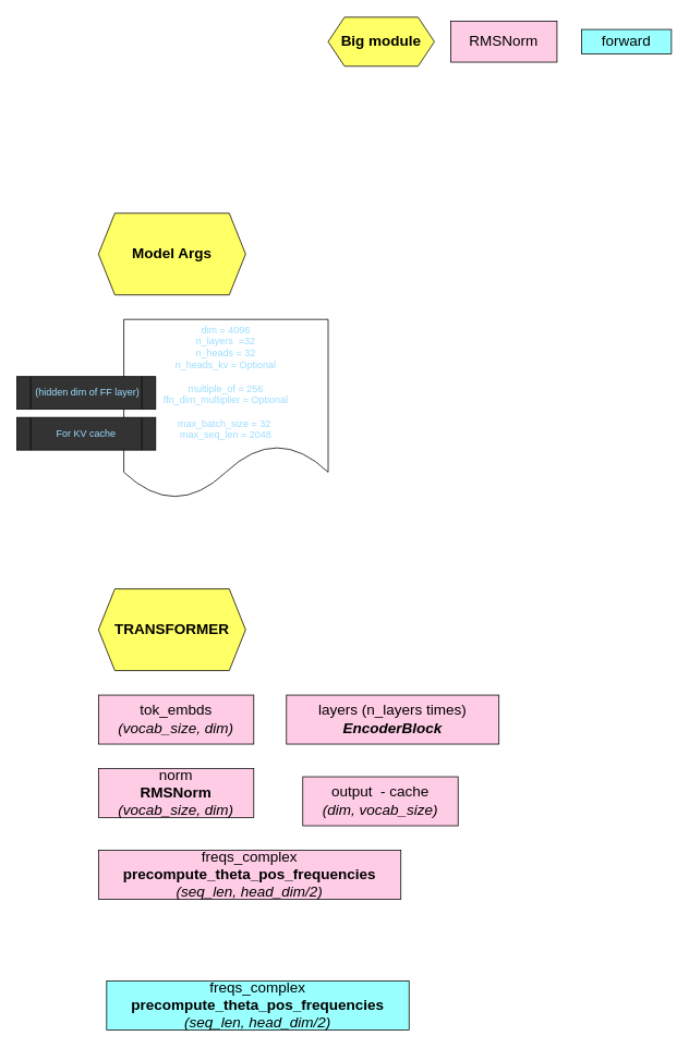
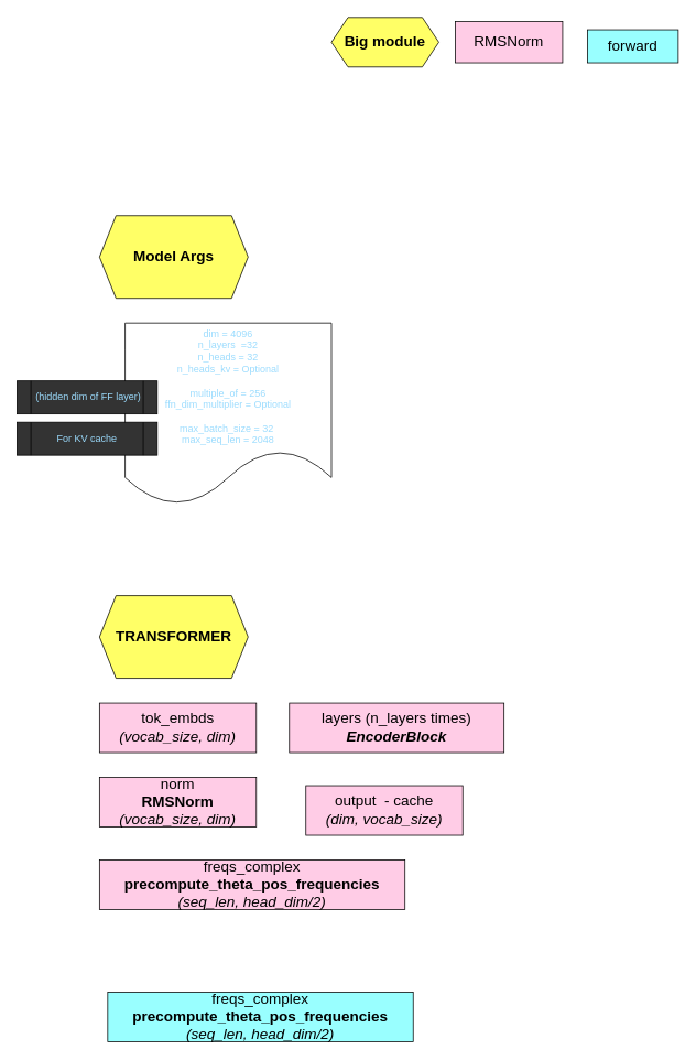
  <mxCell id="0" />
  <mxCell id="1" parent="0" />
  <mxCell id="2" value="&lt;font color=&quot;#9cdcfe&quot;&gt;dim = 4096&lt;br&gt;n_layers&amp;nbsp; =32&lt;br&gt;n_heads = 32&lt;br&gt;n_heads_kv = Optional&lt;br&gt;&lt;br&gt;multiple_of = 256&lt;br&gt;ffn_dim_multiplier = Optional&lt;br&gt;&lt;br&gt;max_batch_size = 32&amp;nbsp;&lt;br&gt;max_seq_len = 2048&lt;br&gt;&lt;/font&gt;" style="shape=document;whiteSpace=wrap;html=1;boundedLbl=1;" parent="1" vertex="1"><mxGeometry x="151" y="390" width="250" height="220" as="geometry" /></mxCell>
  <mxCell id="3" value="&lt;span style=&quot;color: rgb(156, 220, 254);&quot;&gt;&amp;nbsp;(hidden dim of FF layer)&lt;/span&gt;" style="shape=process;whiteSpace=wrap;html=1;backgroundOutline=1;fillColor=#333333;" parent="1" vertex="1"><mxGeometry x="20" y="460" width="170" height="40" as="geometry" /></mxCell>
  <mxCell id="4" value="&lt;span style=&quot;color: rgb(156, 220, 254);&quot;&gt;For KV cache&lt;/span&gt;" style="shape=process;whiteSpace=wrap;html=1;backgroundOutline=1;fillColor=#333333;" parent="1" vertex="1"><mxGeometry x="20" y="510" width="170" height="40" as="geometry" /></mxCell>
  <mxCell id="5" value="&lt;b&gt;&lt;font style=&quot;font-size: 18px;&quot;&gt;TRANSFORMER&lt;/font&gt;&lt;/b&gt;" style="shape=hexagon;perimeter=hexagonPerimeter2;whiteSpace=wrap;html=1;fixedSize=1;fontColor=#000000;fillColor=#FFFF66;" vertex="1" parent="1"><mxGeometry x="120" y="720" width="180" height="100" as="geometry" /></mxCell>
  <mxCell id="6" value="&lt;b&gt;&lt;font style=&quot;font-size: 18px;&quot;&gt;Model Args&lt;/font&gt;&lt;/b&gt;" style="shape=hexagon;perimeter=hexagonPerimeter2;whiteSpace=wrap;html=1;fixedSize=1;fontColor=#000000;fillColor=#FFFF66;" vertex="1" parent="1"><mxGeometry x="120" y="260" width="180" height="100" as="geometry" /></mxCell>
  <mxCell id="7" value="tok_embds&lt;br&gt;&lt;i&gt;(vocab_size, dim)&lt;/i&gt;" style="rounded=0;whiteSpace=wrap;html=1;fontSize=18;fontColor=#000000;fillColor=#FFCCE6;" vertex="1" parent="1"><mxGeometry x="120" y="850" width="190" height="60" as="geometry" /></mxCell>
  <mxCell id="8" value="layers (n_layers times)&lt;br&gt;&lt;i&gt;&lt;b&gt;EncoderBlock&lt;/b&gt;&lt;/i&gt;" style="rounded=0;whiteSpace=wrap;html=1;fontSize=18;fontColor=#000000;fillColor=#FFCCE6;" vertex="1" parent="1"><mxGeometry x="350" y="850" width="260" height="60" as="geometry" /></mxCell>
  <mxCell id="9" value="norm&lt;br&gt;&lt;b&gt;RMSNorm&lt;/b&gt;&lt;br&gt;&lt;i&gt;(vocab_size, dim)&lt;/i&gt;" style="rounded=0;whiteSpace=wrap;html=1;fontSize=18;fontColor=#000000;fillColor=#FFCCE6;" vertex="1" parent="1"><mxGeometry x="120" y="940" width="190" height="60" as="geometry" /></mxCell>
  <mxCell id="10" value="output&amp;nbsp; - cache&lt;br&gt;&lt;i&gt;(dim, vocab_size)&lt;/i&gt;" style="rounded=0;whiteSpace=wrap;html=1;fontSize=18;fontColor=#000000;fillColor=#FFCCE6;" vertex="1" parent="1"><mxGeometry x="370" y="950" width="190" height="60" as="geometry" /></mxCell>
  <mxCell id="11" value="freqs_complex&lt;br&gt;&lt;b&gt;precompute_theta_pos_frequencies&lt;/b&gt;&lt;br&gt;&lt;i&gt;(seq_len, head_dim/2)&lt;/i&gt;" style="rounded=0;whiteSpace=wrap;html=1;fontSize=18;fontColor=#000000;fillColor=#FFCCE6;" vertex="1" parent="1"><mxGeometry x="120" y="1040" width="370" height="60" as="geometry" /></mxCell>
  <mxCell id="12" value="freqs_complex&lt;br&gt;&lt;b&gt;precompute_theta_pos_frequencies&lt;/b&gt;&lt;br&gt;&lt;i&gt;(seq_len, head_dim/2)&lt;/i&gt;" style="rounded=0;whiteSpace=wrap;html=1;fontSize=18;fontColor=#000000;fillColor=#99FFFF;" vertex="1" parent="1"><mxGeometry x="130" y="1200" width="370" height="60" as="geometry" /></mxCell>
  <mxCell id="13" value="&lt;b&gt;&lt;font style=&quot;font-size: 18px;&quot;&gt;Big module&lt;/font&gt;&lt;/b&gt;" style="shape=hexagon;perimeter=hexagonPerimeter2;whiteSpace=wrap;html=1;fixedSize=1;fontColor=#000000;fillColor=#FFFF66;" vertex="1" parent="1"><mxGeometry x="401" y="20" width="130" height="60" as="geometry" /></mxCell>
  <mxCell id="14" value="RMSNorm" style="rounded=0;whiteSpace=wrap;html=1;fontSize=18;fontColor=#000000;fillColor=#FFCCE6;" vertex="1" parent="1"><mxGeometry x="551" y="25" width="130" height="50" as="geometry" /></mxCell>
- <mxCell id="15" value="forward" style="rounded=0;whiteSpace=wrap;html=1;fontSize=18;fontColor=#000000;fillColor=#99FFFF;" vertex="1" parent="1"><mxGeometry x="711" y="35" width="110" height="30" as="geometry" /></mxCell>
+ <mxCell id="15" value="forward" style="rounded=0;whiteSpace=wrap;html=1;fontSize=18;fontColor=#000000;fillColor=#99FFFF;" vertex="1" parent="1"><mxGeometry x="711" y="35" width="110" height="40" as="geometry" /></mxCell>
